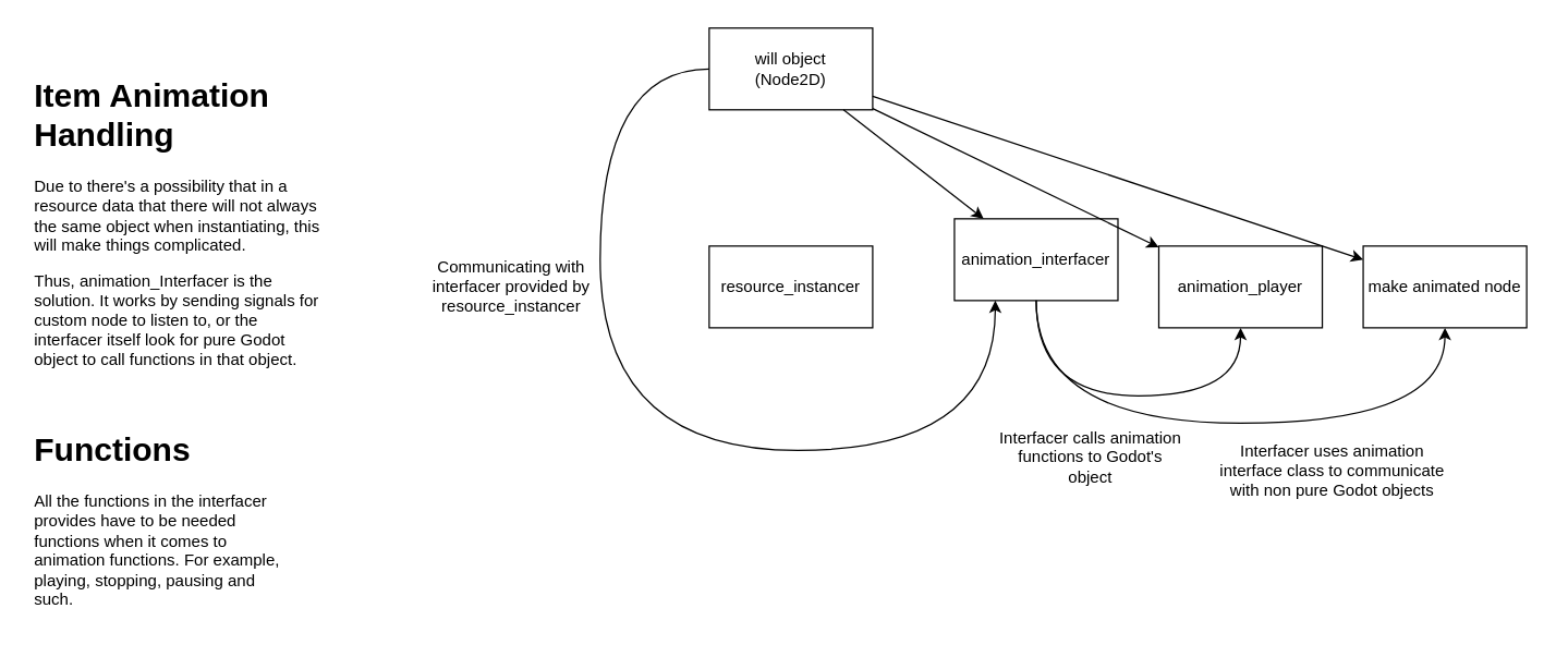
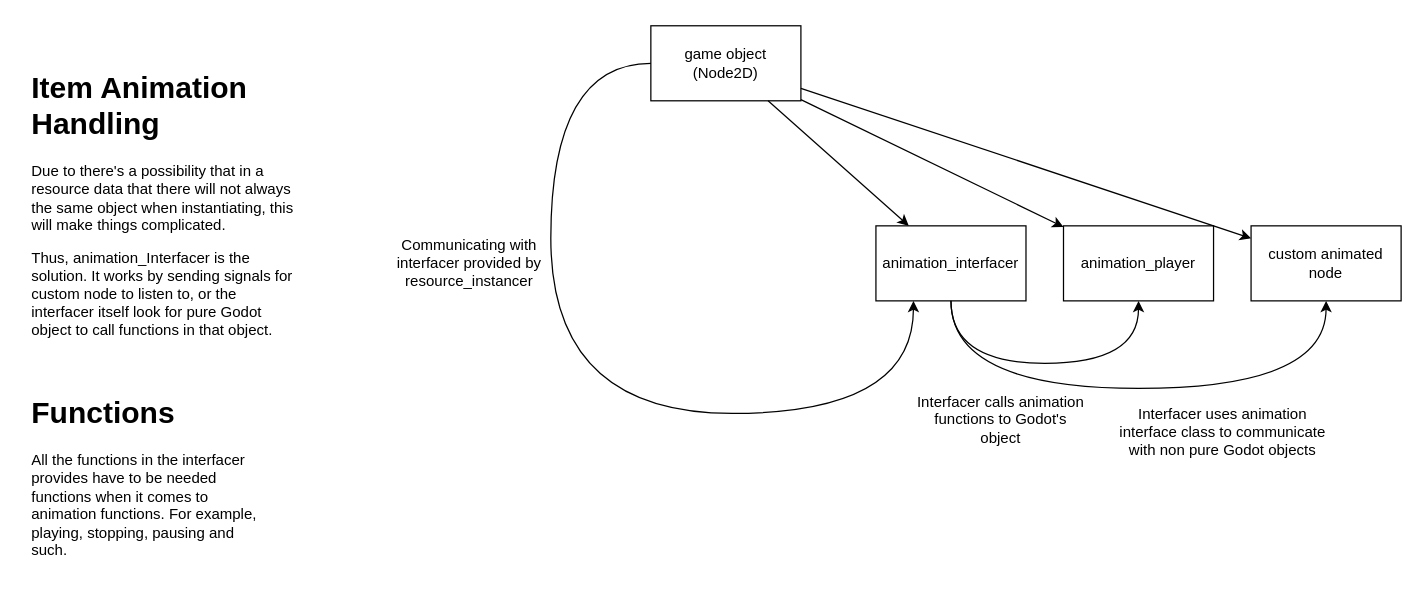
  <mxCell id="0" />
  <mxCell id="1" parent="0" />
  <mxCell id="2" style="edgeStyle=orthogonalEdgeStyle;html=1;curved=1;" parent="1" source="3" target="6" edge="1"><mxGeometry relative="1" as="geometry"><Array as="points"><mxPoint x="760" y="310" /><mxPoint x="1060" y="310" /></Array></mxGeometry></mxCell>
- <mxCell id="3" value="animation_interfacer" style="rounded=0;whiteSpace=wrap;html=1;" parent="1" vertex="1"><mxGeometry x="700" y="160" width="120" height="60" as="geometry" /></mxCell>
- <mxCell id="4" value="will object&lt;br&gt;(Node2D)" style="rounded=0;whiteSpace=wrap;html=1;" parent="1" vertex="1"><mxGeometry x="520" y="20" width="120" height="60" as="geometry" /></mxCell>
+ <mxCell id="3" value="animation_interfacer" style="rounded=0;whiteSpace=wrap;html=1;" parent="1" vertex="1"><mxGeometry x="700" y="180" width="120" height="60" as="geometry" /></mxCell>
+ <mxCell id="4" value="game object&lt;br&gt;(Node2D)" style="rounded=0;whiteSpace=wrap;html=1;" parent="1" vertex="1"><mxGeometry x="520" y="20" width="120" height="60" as="geometry" /></mxCell>
  <mxCell id="5" value="animation_player" style="rounded=0;whiteSpace=wrap;html=1;" parent="1" vertex="1"><mxGeometry x="850" y="180" width="120" height="60" as="geometry" /></mxCell>
- <mxCell id="6" value="make animated node" style="rounded=0;whiteSpace=wrap;html=1;" parent="1" vertex="1"><mxGeometry x="1000" y="180" width="120" height="60" as="geometry" /></mxCell>
+ <mxCell id="6" value="custom animated node" style="rounded=0;whiteSpace=wrap;html=1;" parent="1" vertex="1"><mxGeometry x="1000" y="180" width="120" height="60" as="geometry" /></mxCell>
  <mxCell id="7" value="" style="endArrow=classic;html=1;" parent="1" source="4" target="3" edge="1"><mxGeometry width="50" height="50" relative="1" as="geometry"><mxPoint x="670" y="420" as="sourcePoint" /><mxPoint x="720" y="370" as="targetPoint" /></mxGeometry></mxCell>
  <mxCell id="8" value="" style="endArrow=classic;html=1;" parent="1" source="4" target="5" edge="1"><mxGeometry width="50" height="50" relative="1" as="geometry"><mxPoint x="670" y="420" as="sourcePoint" /><mxPoint x="720" y="370" as="targetPoint" /></mxGeometry></mxCell>
  <mxCell id="9" value="" style="endArrow=classic;html=1;" parent="1" source="4" target="6" edge="1"><mxGeometry width="50" height="50" relative="1" as="geometry"><mxPoint x="670" y="420" as="sourcePoint" /><mxPoint x="720" y="370" as="targetPoint" /></mxGeometry></mxCell>
  <mxCell id="10" value="Interfacer uses animation interface class to communicate with non pure Godot objects" style="text;html=1;strokeColor=none;fillColor=none;align=center;verticalAlign=middle;whiteSpace=wrap;rounded=0;" parent="1" vertex="1"><mxGeometry x="890" y="330" width="175" height="30" as="geometry" /></mxCell>
  <mxCell id="11" value="&lt;h1&gt;Item Animation Handling&lt;/h1&gt;&lt;p&gt;Due to there's a possibility that in a resource data that there will not always the same object when instantiating, this will make things complicated.&lt;/p&gt;&lt;p&gt;Thus, animation_Interfacer is the solution. It works by sending signals for custom node to listen to, or the interfacer itself look for pure Godot object to call functions in that object.&lt;/p&gt;" style="text;html=1;strokeColor=none;fillColor=none;spacing=5;spacingTop=-20;whiteSpace=wrap;overflow=hidden;rounded=0;" parent="1" vertex="1"><mxGeometry x="20" y="50" width="220" height="240" as="geometry" /></mxCell>
  <mxCell id="12" value="Interfacer calls animation functions to Godot's object" style="text;html=1;strokeColor=none;fillColor=none;align=center;verticalAlign=middle;whiteSpace=wrap;rounded=0;" parent="1" vertex="1"><mxGeometry x="730" y="320" width="140" height="30" as="geometry" /></mxCell>
  <mxCell id="13" value="&lt;h1&gt;Functions&lt;/h1&gt;&lt;p&gt;All the functions in the interfacer provides have to be needed functions when it comes to animation functions. For example, playing, stopping, pausing and such.&lt;/p&gt;" style="text;html=1;strokeColor=none;fillColor=none;spacing=5;spacingTop=-20;whiteSpace=wrap;overflow=hidden;rounded=0;" parent="1" vertex="1"><mxGeometry x="20" y="310" width="190" height="150" as="geometry" /></mxCell>
- <mxCell id="14" value="resource_instancer" style="rounded=0;whiteSpace=wrap;html=1;" parent="1" vertex="1"><mxGeometry x="520" y="180" width="120" height="60" as="geometry" /></mxCell>
  <mxCell id="15" value="" style="endArrow=classic;html=1;edgeStyle=orthogonalEdgeStyle;curved=1;entryX=0.25;entryY=1;entryDx=0;entryDy=0;" parent="1" source="4" target="3" edge="1"><mxGeometry width="50" height="50" relative="1" as="geometry"><mxPoint x="560" y="240" as="sourcePoint" /><mxPoint x="610" y="190" as="targetPoint" /><Array as="points"><mxPoint x="440" y="50" /><mxPoint x="440" y="330" /><mxPoint x="730" y="330" /></Array></mxGeometry></mxCell>
  <mxCell id="16" value="Communicating with interfacer provided by resource_instancer" style="text;html=1;strokeColor=none;fillColor=none;align=center;verticalAlign=middle;whiteSpace=wrap;rounded=0;" parent="1" vertex="1"><mxGeometry x="310" y="195" width="130" height="30" as="geometry" /></mxCell>
  <mxCell id="17" style="edgeStyle=orthogonalEdgeStyle;html=1;curved=1;" parent="1" source="3" target="5" edge="1"><mxGeometry relative="1" as="geometry"><mxPoint x="770" y="250" as="sourcePoint" /><mxPoint x="1070" y="250" as="targetPoint" /><Array as="points"><mxPoint x="760" y="290" /><mxPoint x="910" y="290" /></Array></mxGeometry></mxCell>
